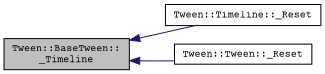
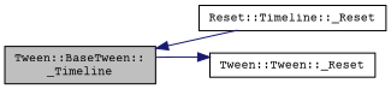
  digraph {
    fontname="Courier Prime"
    rankdir=LR
    node [color=black fontname="Courier Prime" fontsize=10 shape=record]
    edge [color=midnightblue dir=back fontname="Courier Prime" fontsize=10 labelfontname=FreeSans labelfontsize=10 style=solid]
    n1 [fillcolor=grey75 fontcolor=black height=0.2 label="Tween::BaseTween::\l_Timeline" style=filled width=0.4]
-   n2 [height=0.2 label="Tween::Timeline::_Reset" width=0.4]
+   n2 [height=0.2 label="Reset::Timeline::_Reset" width=0.4]
    n3 [height=0.2 label="Tween::Tween::_Reset" width=0.4]
    n1 -> n2
-   n1 -> n3
+   n3 -> n1
  }
